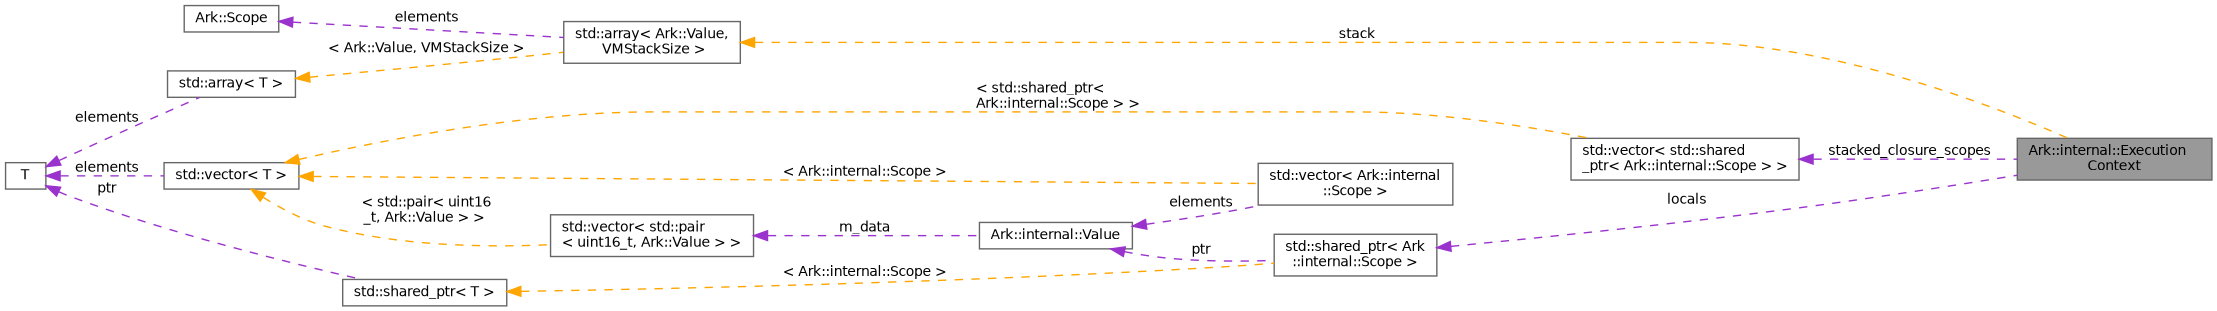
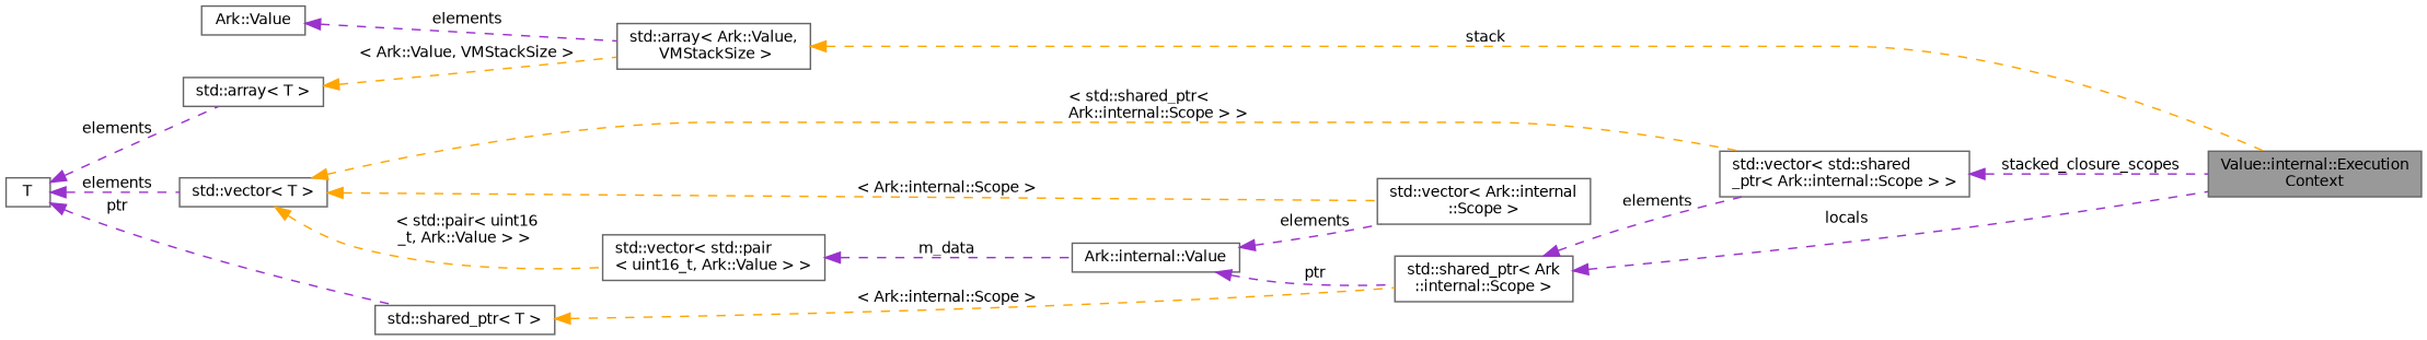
  digraph {
    rankdir=LR
    node [color=gray40 fillcolor=white fontname=Helvetica fontsize=10 shape=box style=filled]
    edge [color=darkorchid3 dir=back fontname=Helvetica fontsize=10 labelfontname=Helvetica labelfontsize=10 style=dashed]
-   n1 [fillcolor=grey60 fontcolor=black height=0.2 label="Ark::internal::Execution\lContext" width=0.4]
+   n1 [fillcolor=grey60 fontcolor=black height=0.2 label="Value::internal::Execution\lContext" width=0.4]
    n2 [height=0.2 label="std::array\< Ark::Value,\l VMStackSize \>" width=0.4]
-   n3 [height=0.2 label="Ark::Scope" width=0.4]
+   n3 [height=0.2 label="Ark::Value" width=0.4]
    n4 [height=0.2 label="std::array\< T \>" width=0.4]
    n5 [height=0.2 label=T width=0.4]
    n6 [height=0.2 label="std::vector\< T \>" width=0.4]
    n7 [height=0.2 label="std::shared_ptr\< T \>" width=0.4]
    n8 [height=0.2 label="std::vector\< std::shared\l_ptr\< Ark::internal::Scope \> \>" width=0.4]
    n9 [height=0.2 label="std::vector\< Ark::internal\l::Scope \>" width=0.4]
    n10 [height=0.2 label="std::vector\< std::pair\l\< uint16_t, Ark::Value \> \>" width=0.4]
    n11 [height=0.2 label="std::shared_ptr\< Ark\l::internal::Scope \>" width=0.4]
    n12 [height=0.2 label="Ark::internal::Value" width=0.4]
    n2 -> n1 [color=orange label=" stack"]
    n3 -> n2 [label=" elements"]
    n4 -> n2 [color=orange label=" \< Ark::Value, VMStackSize \>"]
    n5 -> n4 [label=" elements"]
    n5 -> n6 [label=" elements"]
    n5 -> n7 [label=" ptr"]
    n6 -> n8 [color=orange label=" \< std::shared_ptr\<\l Ark::internal::Scope \> \>"]
    n6 -> n9 [color=orange label=" \< Ark::internal::Scope \>"]
    n6 -> n10 [color=orange label=" \< std::pair\< uint16\l_t, Ark::Value \> \>"]
    n7 -> n11 [color=orange label=" \< Ark::internal::Scope \>"]
    n8 -> n1 [label=" stacked_closure_scopes"]
    n10 -> n12 [label=" m_data"]
    n11 -> n1 [label=" locals"]
+   n11 -> n8 [label=" elements"]
    n12 -> n9 [label=" elements"]
    n12 -> n11 [label=" ptr"]
  }
